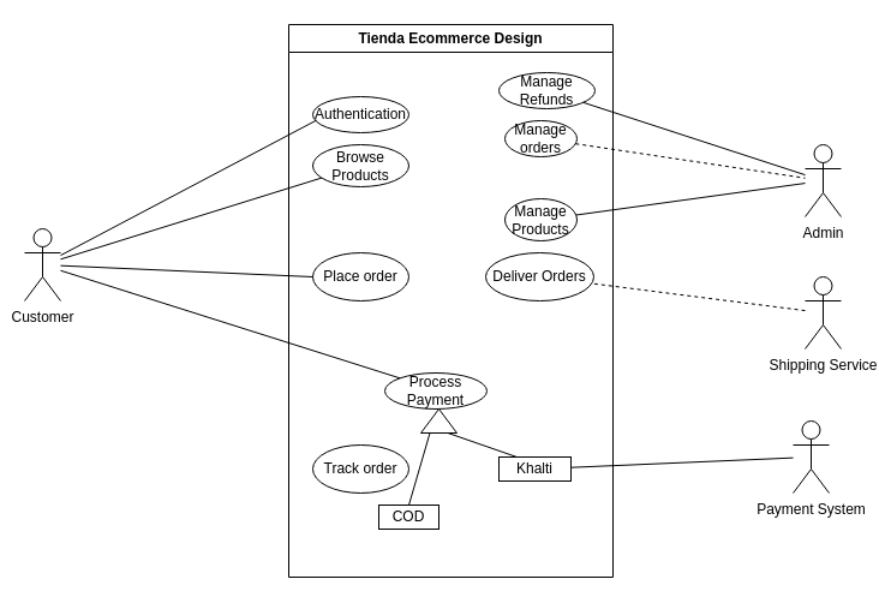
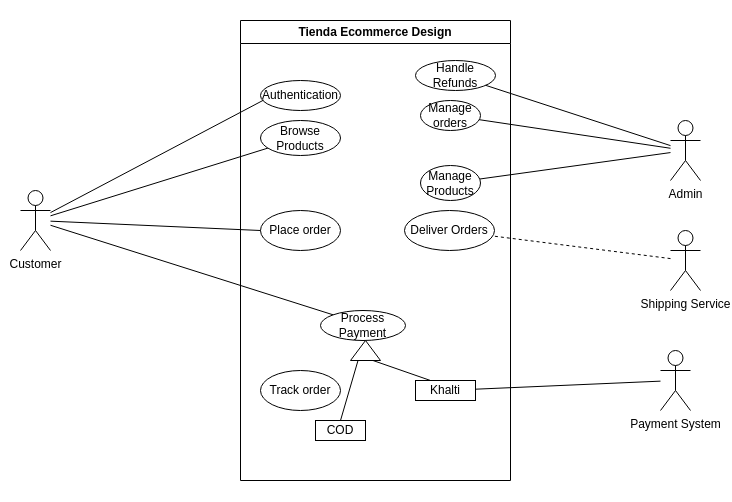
  <mxCell id="0" />
  <mxCell id="1" parent="0" />
  <mxCell id="2" value="&lt;div&gt;Tienda Ecommerce Design&lt;/div&gt;" style="swimlane;whiteSpace=wrap;html=1;" vertex="1" parent="1"><mxGeometry x="240" y="20" width="270" height="460" as="geometry" /></mxCell>
  <mxCell id="3" value="&lt;div&gt;Authentication&lt;/div&gt;" style="ellipse;whiteSpace=wrap;html=1;" vertex="1" parent="2"><mxGeometry x="20" y="60" width="80" height="30" as="geometry" /></mxCell>
  <mxCell id="4" value="Place order" style="ellipse;whiteSpace=wrap;html=1;" vertex="1" parent="2"><mxGeometry x="20" y="190" width="80" height="40" as="geometry" /></mxCell>
  <mxCell id="5" value="Browse Products" style="ellipse;whiteSpace=wrap;html=1;" vertex="1" parent="2"><mxGeometry x="20" y="100" width="80" height="35" as="geometry" /></mxCell>
  <mxCell id="6" value="&lt;div&gt;Manage orders&lt;/div&gt;" style="ellipse;whiteSpace=wrap;html=1;" vertex="1" parent="2"><mxGeometry x="180" y="80" width="60" height="30" as="geometry" /></mxCell>
  <mxCell id="7" value="&lt;div&gt;Track order&lt;/div&gt;" style="ellipse;whiteSpace=wrap;html=1;" vertex="1" parent="2"><mxGeometry x="20" y="350" width="80" height="40" as="geometry" /></mxCell>
  <mxCell id="8" value="Manage Products" style="ellipse;whiteSpace=wrap;html=1;" vertex="1" parent="2"><mxGeometry x="180" y="145" width="60" height="35" as="geometry" /></mxCell>
  <mxCell id="9" value="Deliver Orders" style="ellipse;whiteSpace=wrap;html=1;" vertex="1" parent="2"><mxGeometry x="164" y="190" width="90" height="40" as="geometry" /></mxCell>
  <mxCell id="10" value="Process Payment" style="ellipse;whiteSpace=wrap;html=1;" vertex="1" parent="2"><mxGeometry x="80" y="290" width="85" height="30" as="geometry" /></mxCell>
- <mxCell id="11" value="Manage Refunds" style="ellipse;whiteSpace=wrap;html=1;" vertex="1" parent="2"><mxGeometry x="175" y="40" width="80" height="30" as="geometry" /></mxCell>
+ <mxCell id="11" value="Handle Refunds" style="ellipse;whiteSpace=wrap;html=1;" vertex="1" parent="2"><mxGeometry x="175" y="40" width="80" height="30" as="geometry" /></mxCell>
  <mxCell id="12" value="" style="triangle;whiteSpace=wrap;html=1;rotation=-90;" vertex="1" parent="2"><mxGeometry x="115" y="315" width="20" height="30" as="geometry" /></mxCell>
  <mxCell id="13" value="COD" style="whiteSpace=wrap;html=1;" vertex="1" parent="2"><mxGeometry x="75" y="400" width="50" height="20" as="geometry" /></mxCell>
  <mxCell id="14" value="Khalti" style="rounded=0;whiteSpace=wrap;html=1;" vertex="1" parent="2"><mxGeometry x="175" y="360" width="60" height="20" as="geometry" /></mxCell>
  <mxCell id="15" value="" style="endArrow=none;html=1;rounded=0;entryX=0;entryY=0.75;entryDx=0;entryDy=0;exitX=0.25;exitY=0;exitDx=0;exitDy=0;" edge="1" parent="2" source="14" target="12"><mxGeometry width="50" height="50" relative="1" as="geometry"><mxPoint x="-200" y="410" as="sourcePoint" /><mxPoint x="-150" y="360" as="targetPoint" /></mxGeometry></mxCell>
  <mxCell id="16" value="&lt;div&gt;Customer&lt;/div&gt;&lt;div&gt;&lt;br&gt;&lt;/div&gt;" style="shape=umlActor;verticalLabelPosition=bottom;verticalAlign=top;html=1;outlineConnect=0;" vertex="1" parent="1"><mxGeometry x="20" y="190" width="30" height="60" as="geometry" /></mxCell>
  <mxCell id="17" value="" style="endArrow=none;html=1;rounded=0;entryX=0.039;entryY=0.653;entryDx=0;entryDy=0;entryPerimeter=0;" edge="1" parent="1" source="16" target="3"><mxGeometry width="50" height="50" relative="1" as="geometry"><mxPoint x="180" y="170" as="sourcePoint" /><mxPoint x="230" y="120" as="targetPoint" /></mxGeometry></mxCell>
  <mxCell id="18" value="" style="endArrow=none;html=1;rounded=0;entryX=0;entryY=0.5;entryDx=0;entryDy=0;" edge="1" parent="1" source="16" target="4"><mxGeometry width="50" height="50" relative="1" as="geometry"><mxPoint x="50" y="220" as="sourcePoint" /><mxPoint x="190" y="250" as="targetPoint" /></mxGeometry></mxCell>
  <mxCell id="19" value="&lt;div&gt;Admin&lt;/div&gt;" style="shape=umlActor;verticalLabelPosition=bottom;verticalAlign=top;html=1;outlineConnect=0;" vertex="1" parent="1"><mxGeometry x="670" y="120" width="30" height="60" as="geometry" /></mxCell>
  <mxCell id="20" value="" style="endArrow=none;html=1;rounded=0;" edge="1" parent="1" source="16" target="5"><mxGeometry width="50" height="50" relative="1" as="geometry"><mxPoint x="150" y="250" as="sourcePoint" /><mxPoint x="200" y="200" as="targetPoint" /></mxGeometry></mxCell>
- <mxCell id="21" value="" style="endArrow=none;html=1;rounded=0;dashed=1;" edge="1" parent="1" source="6" target="19"><mxGeometry width="50" height="50" relative="1" as="geometry"><mxPoint x="460.001" y="124.696" as="sourcePoint" /><mxPoint x="653.97" y="206.8" as="targetPoint" /></mxGeometry></mxCell>
+ <mxCell id="21" value="" style="endArrow=none;html=1;rounded=0;" edge="1" parent="1" source="6" target="19"><mxGeometry width="50" height="50" relative="1" as="geometry"><mxPoint x="460.001" y="124.696" as="sourcePoint" /><mxPoint x="653.97" y="206.8" as="targetPoint" /></mxGeometry></mxCell>
  <mxCell id="22" value="" style="endArrow=none;html=1;rounded=0;" edge="1" parent="1" source="8" target="19"><mxGeometry width="50" height="50" relative="1" as="geometry"><mxPoint x="70" y="400" as="sourcePoint" /><mxPoint x="120" y="350" as="targetPoint" /></mxGeometry></mxCell>
  <mxCell id="23" value="&lt;div&gt;Payment System&lt;/div&gt;" style="shape=umlActor;verticalLabelPosition=bottom;verticalAlign=top;html=1;outlineConnect=0;" vertex="1" parent="1"><mxGeometry x="660" y="350" width="30" height="60" as="geometry" /></mxCell>
  <mxCell id="24" value="Shipping Service" style="shape=umlActor;verticalLabelPosition=bottom;verticalAlign=top;html=1;outlineConnect=0;" vertex="1" parent="1"><mxGeometry x="670" y="230" width="30" height="60" as="geometry" /></mxCell>
  <mxCell id="25" value="" style="endArrow=none;html=1;rounded=0;dashed=1;" edge="1" parent="1" source="24" target="9"><mxGeometry width="50" height="50" relative="1" as="geometry"><mxPoint x="400" y="490" as="sourcePoint" /><mxPoint x="450" y="440" as="targetPoint" /></mxGeometry></mxCell>
  <mxCell id="26" value="" style="endArrow=none;html=1;rounded=0;" edge="1" parent="1" source="14" target="23"><mxGeometry width="50" height="50" relative="1" as="geometry"><mxPoint x="410" y="410" as="sourcePoint" /><mxPoint x="460" y="360" as="targetPoint" /></mxGeometry></mxCell>
  <mxCell id="27" value="" style="endArrow=none;html=1;rounded=0;entryX=0;entryY=0.25;entryDx=0;entryDy=0;" edge="1" parent="1" target="12"><mxGeometry width="50" height="50" relative="1" as="geometry"><mxPoint x="340" y="420" as="sourcePoint" /><mxPoint x="160" y="380" as="targetPoint" /></mxGeometry></mxCell>
  <mxCell id="28" value="" style="endArrow=none;html=1;rounded=0;" edge="1" parent="1" source="11" target="19"><mxGeometry width="50" height="50" relative="1" as="geometry"><mxPoint x="570" y="300" as="sourcePoint" /><mxPoint x="620" y="250" as="targetPoint" /></mxGeometry></mxCell>
  <mxCell id="29" value="" style="endArrow=none;html=1;rounded=0;entryX=0;entryY=0;entryDx=0;entryDy=0;" edge="1" parent="1" source="16" target="10"><mxGeometry width="50" height="50" relative="1" as="geometry"><mxPoint x="50" y="410" as="sourcePoint" /><mxPoint x="100" y="360" as="targetPoint" /></mxGeometry></mxCell>
